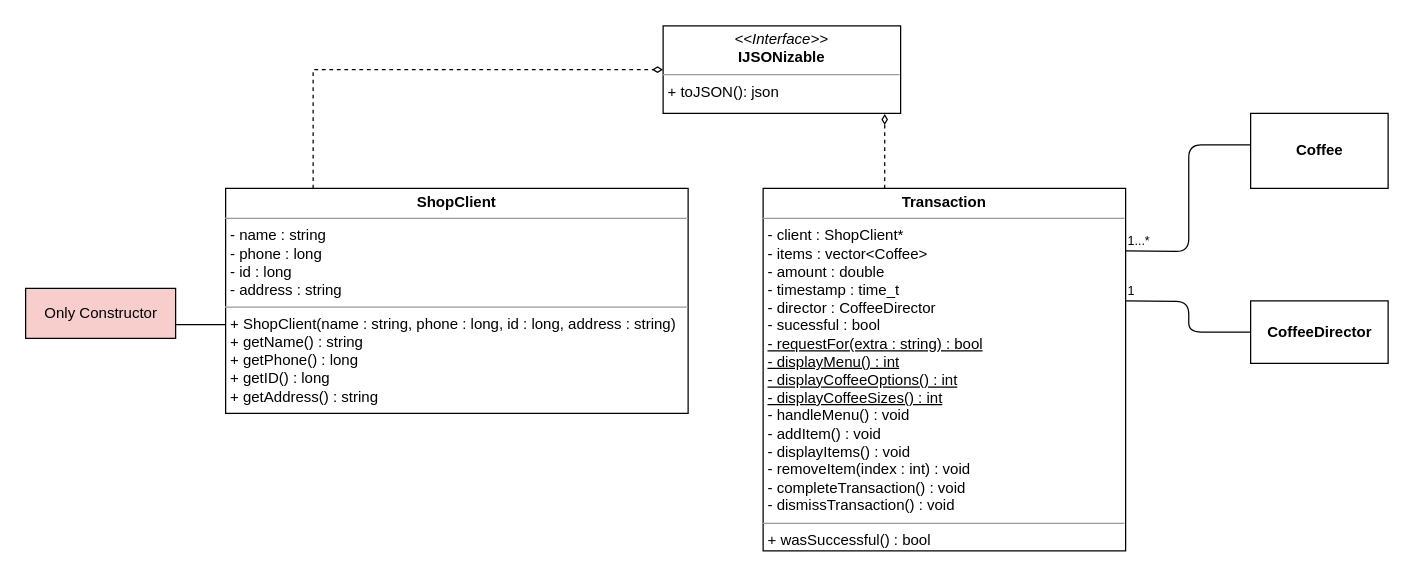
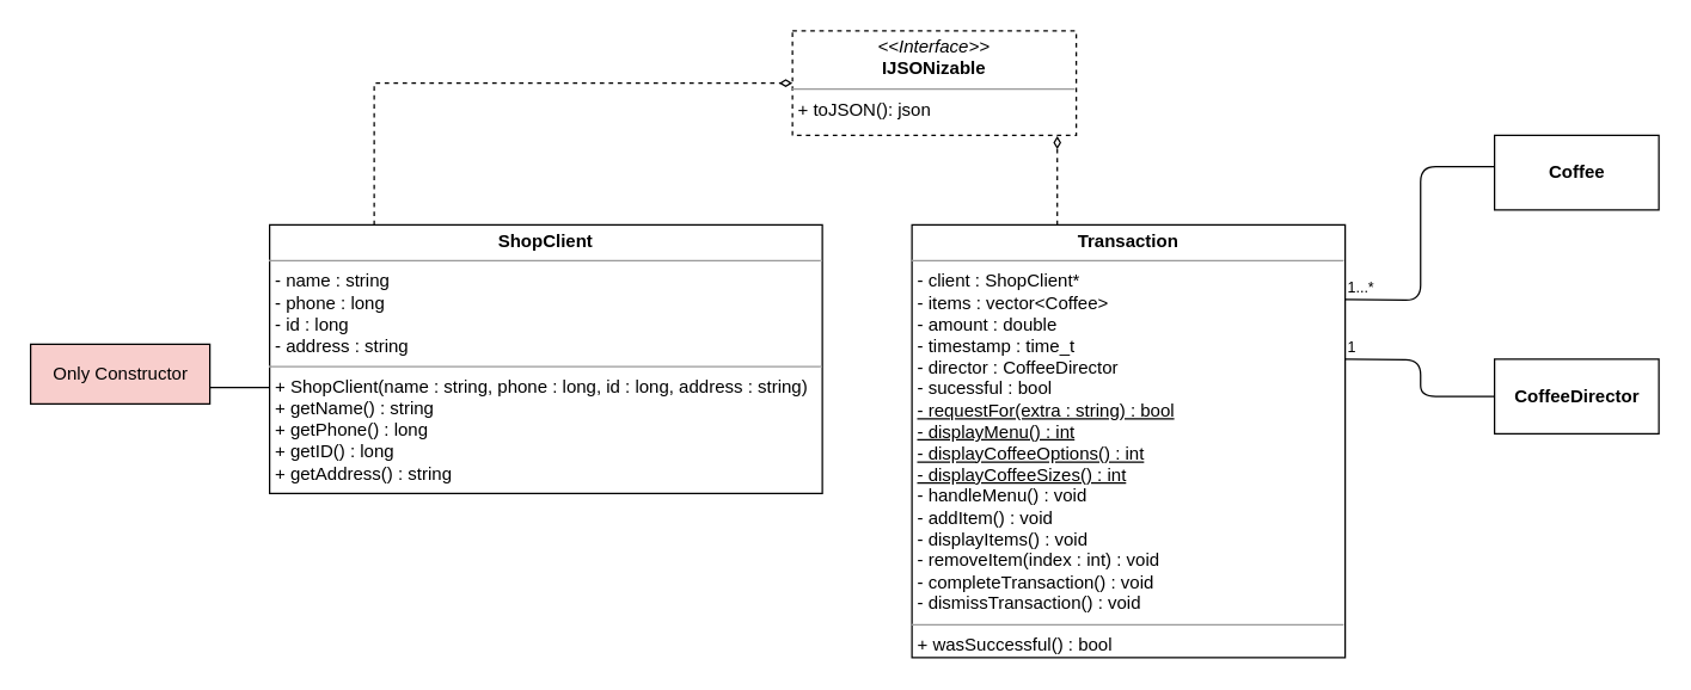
  <mxCell id="0" />
  <mxCell id="1" parent="0" />
- <mxCell id="2" value="&lt;p style=&quot;margin: 0px ; margin-top: 4px ; text-align: center&quot;&gt;&lt;i&gt;&amp;lt;&amp;lt;Interface&amp;gt;&amp;gt;&lt;/i&gt;&lt;br&gt;&lt;b&gt;IJSONizable&lt;/b&gt;&lt;/p&gt;&lt;hr size=&quot;1&quot;&gt;&lt;p style=&quot;margin: 0px ; margin-left: 4px&quot;&gt;+ toJSON(): json&lt;/p&gt;" style="verticalAlign=top;align=left;overflow=fill;fontSize=12;fontFamily=Helvetica;html=1;" vertex="1" parent="1"><mxGeometry x="530" y="20" width="190" height="70" as="geometry" /></mxCell>
+ <mxCell id="2" value="&lt;p style=&quot;margin: 0px ; margin-top: 4px ; text-align: center&quot;&gt;&lt;i&gt;&amp;lt;&amp;lt;Interface&amp;gt;&amp;gt;&lt;/i&gt;&lt;br&gt;&lt;b&gt;IJSONizable&lt;/b&gt;&lt;/p&gt;&lt;hr size=&quot;1&quot;&gt;&lt;p style=&quot;margin: 0px ; margin-left: 4px&quot;&gt;+ toJSON(): json&lt;/p&gt;" style="verticalAlign=top;align=left;overflow=fill;fontSize=12;fontFamily=Helvetica;html=1;dashed=1;" vertex="1" parent="1"><mxGeometry x="530" y="20" width="190" height="70" as="geometry" /></mxCell>
  <mxCell id="3" style="edgeStyle=orthogonalEdgeStyle;rounded=0;orthogonalLoop=1;jettySize=auto;html=1;entryX=0;entryY=0.5;entryDx=0;entryDy=0;dashed=1;endArrow=diamondThin;endFill=0;strokeWidth=1;" edge="1" parent="1" source="4" target="2"><mxGeometry relative="1" as="geometry"><Array as="points"><mxPoint x="250" y="55" /></Array></mxGeometry></mxCell>
  <mxCell id="4" value="&lt;p style=&quot;margin: 0px ; margin-top: 4px ; text-align: center&quot;&gt;&lt;b&gt;ShopClient&lt;/b&gt;&lt;/p&gt;&lt;hr size=&quot;1&quot;&gt;&lt;p style=&quot;margin: 0px ; margin-left: 4px&quot;&gt;- name : string&lt;/p&gt;&lt;p style=&quot;margin: 0px ; margin-left: 4px&quot;&gt;- phone : long&lt;/p&gt;&lt;p style=&quot;margin: 0px ; margin-left: 4px&quot;&gt;- id : long&lt;/p&gt;&lt;p style=&quot;margin: 0px ; margin-left: 4px&quot;&gt;- address : string&lt;/p&gt;&lt;hr size=&quot;1&quot;&gt;&lt;p style=&quot;margin: 0px ; margin-left: 4px&quot;&gt;+ ShopClient(name : string, phone : long, id : long, address : string)&lt;/p&gt;&lt;p style=&quot;margin: 0px ; margin-left: 4px&quot;&gt;+ getName() : string&lt;/p&gt;&lt;p style=&quot;margin: 0px ; margin-left: 4px&quot;&gt;+ getPhone() : long&lt;/p&gt;&lt;p style=&quot;margin: 0px ; margin-left: 4px&quot;&gt;+ getID() : long&lt;/p&gt;&lt;p style=&quot;margin: 0px ; margin-left: 4px&quot;&gt;+ getAddress() : string&lt;/p&gt;" style="verticalAlign=top;align=left;overflow=fill;fontSize=12;fontFamily=Helvetica;html=1;" vertex="1" parent="1"><mxGeometry x="180" y="150" width="370" height="180" as="geometry" /></mxCell>
  <mxCell id="5" style="edgeStyle=orthogonalEdgeStyle;rounded=0;orthogonalLoop=1;jettySize=auto;html=1;exitX=1;exitY=0.5;exitDx=0;exitDy=0;endArrow=none;endFill=0;strokeWidth=1;" edge="1" parent="1" source="6" target="4"><mxGeometry relative="1" as="geometry"><Array as="points"><mxPoint x="130" y="259" /></Array></mxGeometry></mxCell>
  <mxCell id="6" value="Only Constructor" style="html=1;dropTarget=0;fillColor=#f8cecc;" vertex="1" parent="1"><mxGeometry x="20" y="230" width="120" height="40" as="geometry" /></mxCell>
  <mxCell id="7" style="edgeStyle=orthogonalEdgeStyle;rounded=0;orthogonalLoop=1;jettySize=auto;html=1;endArrow=diamondThin;endFill=0;strokeWidth=1;startArrow=none;startFill=0;dashed=1;entryX=0.933;entryY=1.006;entryDx=0;entryDy=0;entryPerimeter=0;" edge="1" parent="1" source="8" target="2"><mxGeometry relative="1" as="geometry"><Array as="points"><mxPoint x="707" y="190" /><mxPoint x="707" y="190" /></Array></mxGeometry></mxCell>
  <mxCell id="8" value="&lt;p style=&quot;margin: 0px ; margin-top: 4px ; text-align: center&quot;&gt;&lt;b&gt;Transaction&lt;/b&gt;&lt;/p&gt;&lt;hr size=&quot;1&quot;&gt;&lt;p style=&quot;margin: 0px ; margin-left: 4px&quot;&gt;- client : ShopClient*&lt;/p&gt;&lt;p style=&quot;margin: 0px ; margin-left: 4px&quot;&gt;- items : vector&amp;lt;Coffee&amp;gt;&lt;/p&gt;&lt;p style=&quot;margin: 0px ; margin-left: 4px&quot;&gt;- amount : double&lt;/p&gt;&lt;p style=&quot;margin: 0px ; margin-left: 4px&quot;&gt;- timestamp : time_t&lt;/p&gt;&lt;p style=&quot;margin: 0px ; margin-left: 4px&quot;&gt;- director : CoffeeDirector&lt;/p&gt;&lt;p style=&quot;margin: 0px ; margin-left: 4px&quot;&gt;- sucessful : bool&lt;/p&gt;&lt;p style=&quot;margin: 0px ; margin-left: 4px&quot;&gt;&lt;u&gt;- requestFor(extra : string) : bool&lt;/u&gt;&lt;/p&gt;&lt;p style=&quot;margin: 0px ; margin-left: 4px&quot;&gt;&lt;u&gt;- displayMenu() : int&lt;/u&gt;&lt;/p&gt;&lt;p style=&quot;margin: 0px ; margin-left: 4px&quot;&gt;&lt;u&gt;- displayCoffeeOptions() : int&lt;/u&gt;&lt;/p&gt;&lt;p style=&quot;margin: 0px ; margin-left: 4px&quot;&gt;&lt;u&gt;- displayCoffeeSizes() : int&lt;/u&gt;&lt;/p&gt;&lt;p style=&quot;margin: 0px ; margin-left: 4px&quot;&gt;- handleMenu() : void&lt;/p&gt;&lt;p style=&quot;margin: 0px ; margin-left: 4px&quot;&gt;- addItem() : void&lt;/p&gt;&lt;p style=&quot;margin: 0px ; margin-left: 4px&quot;&gt;- displayItems() : void&lt;/p&gt;&lt;p style=&quot;margin: 0px ; margin-left: 4px&quot;&gt;- removeItem(index : int) : void&lt;/p&gt;&lt;p style=&quot;margin: 0px ; margin-left: 4px&quot;&gt;- completeTransaction() : void&lt;/p&gt;&lt;p style=&quot;margin: 0px ; margin-left: 4px&quot;&gt;- dismissTransaction() : void&lt;/p&gt;&lt;hr size=&quot;1&quot;&gt;&lt;p style=&quot;margin: 0px ; margin-left: 4px&quot;&gt;+ wasSuccessful() : bool&lt;/p&gt;" style="verticalAlign=top;align=left;overflow=fill;fontSize=12;fontFamily=Helvetica;html=1;" vertex="1" parent="1"><mxGeometry x="610" y="150" width="290" height="290" as="geometry" /></mxCell>
- <mxCell id="9" value="&lt;b&gt;Coffee&lt;/b&gt;" style="html=1;" vertex="1" parent="1"><mxGeometry x="1000" y="90" width="110" height="60" as="geometry" /></mxCell>
+ <mxCell id="9" value="&lt;b&gt;Coffee&lt;/b&gt;" style="html=1;" vertex="1" parent="1"><mxGeometry x="1000" y="90" width="110" height="50" as="geometry" /></mxCell>
  <mxCell id="10" value="" style="endArrow=none;html=1;edgeStyle=orthogonalEdgeStyle;strokeWidth=1;entryX=-0.003;entryY=0.421;entryDx=0;entryDy=0;entryPerimeter=0;" edge="1" parent="1" target="9"><mxGeometry relative="1" as="geometry"><mxPoint x="900" y="200" as="sourcePoint" /><mxPoint x="1000" y="200" as="targetPoint" /></mxGeometry></mxCell>
  <mxCell id="11" value="1...*" style="resizable=0;html=1;align=left;verticalAlign=bottom;labelBackgroundColor=#ffffff;fontSize=10;" connectable="0" vertex="1" parent="10"><mxGeometry x="-1" relative="1" as="geometry" /></mxCell>
  <mxCell id="12" value="" style="resizable=0;html=1;align=right;verticalAlign=bottom;labelBackgroundColor=#ffffff;fontSize=10;" connectable="0" vertex="1" parent="10"><mxGeometry x="1" relative="1" as="geometry" /></mxCell>
  <mxCell id="13" value="&lt;b&gt;CoffeeDirector&lt;/b&gt;" style="html=1;" vertex="1" parent="1"><mxGeometry x="1000" y="240" width="110" height="50" as="geometry" /></mxCell>
  <mxCell id="14" value="" style="endArrow=none;html=1;edgeStyle=orthogonalEdgeStyle;strokeWidth=1;entryX=0;entryY=0.5;entryDx=0;entryDy=0;" edge="1" parent="1" target="13"><mxGeometry relative="1" as="geometry"><mxPoint x="900" y="240" as="sourcePoint" /><mxPoint x="1000" y="240" as="targetPoint" /></mxGeometry></mxCell>
  <mxCell id="15" value="1" style="resizable=0;html=1;align=left;verticalAlign=bottom;labelBackgroundColor=#ffffff;fontSize=10;" connectable="0" vertex="1" parent="14"><mxGeometry x="-1" relative="1" as="geometry" /></mxCell>
